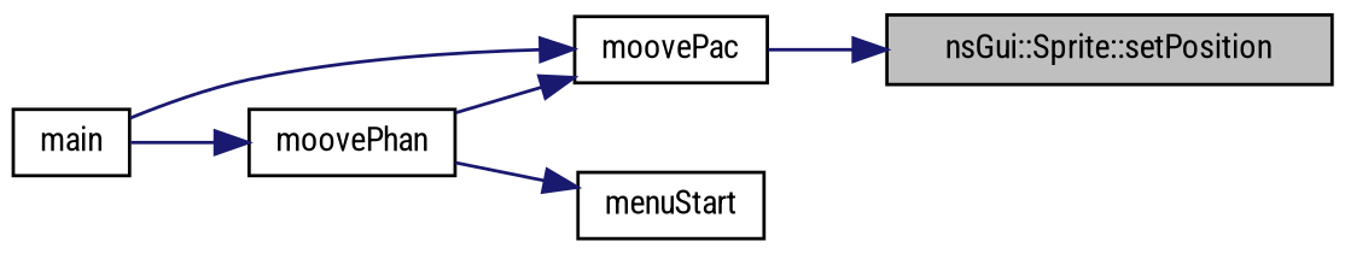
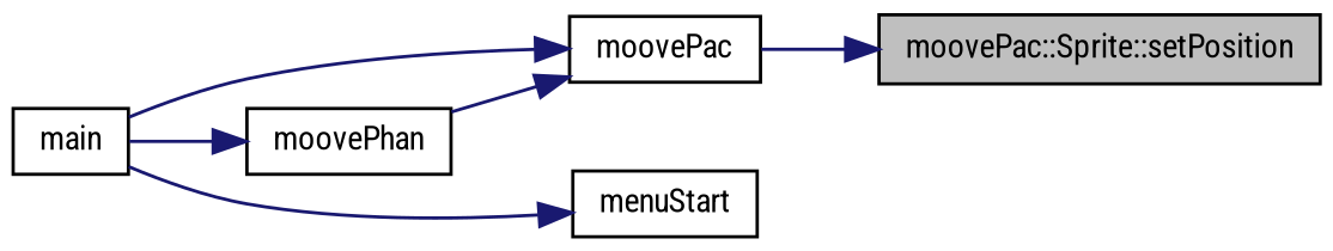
  digraph {
    fontname="Roboto Condensed"
    rankdir=RL
    node [color=black fillcolor=white fontname="Roboto Condensed" fontsize=10 shape=record style=filled]
    edge [color=midnightblue dir=back fontname="Roboto Condensed" fontsize=10 labelfontname=Helvetica labelfontsize=10 style=solid]
-   n1 [fillcolor=grey75 fontcolor=black height=0.2 label="nsGui::Sprite::setPosition" width=0.4]
+   n1 [fillcolor=grey75 fontcolor=black height=0.2 label="moovePac::Sprite::setPosition" width=0.4]
    n2 [height=0.2 label=moovePac width=0.4]
    n3 [height=0.2 label=menuStart width=0.4]
    n4 [height=0.2 label=main width=0.4]
    n5 [height=0.2 label=moovePhan width=0.4]
    n1 -> n2
    n2 -> n4
    n2 -> n5
-   n3 -> n5
+   n3 -> n4
    n5 -> n4
  }
